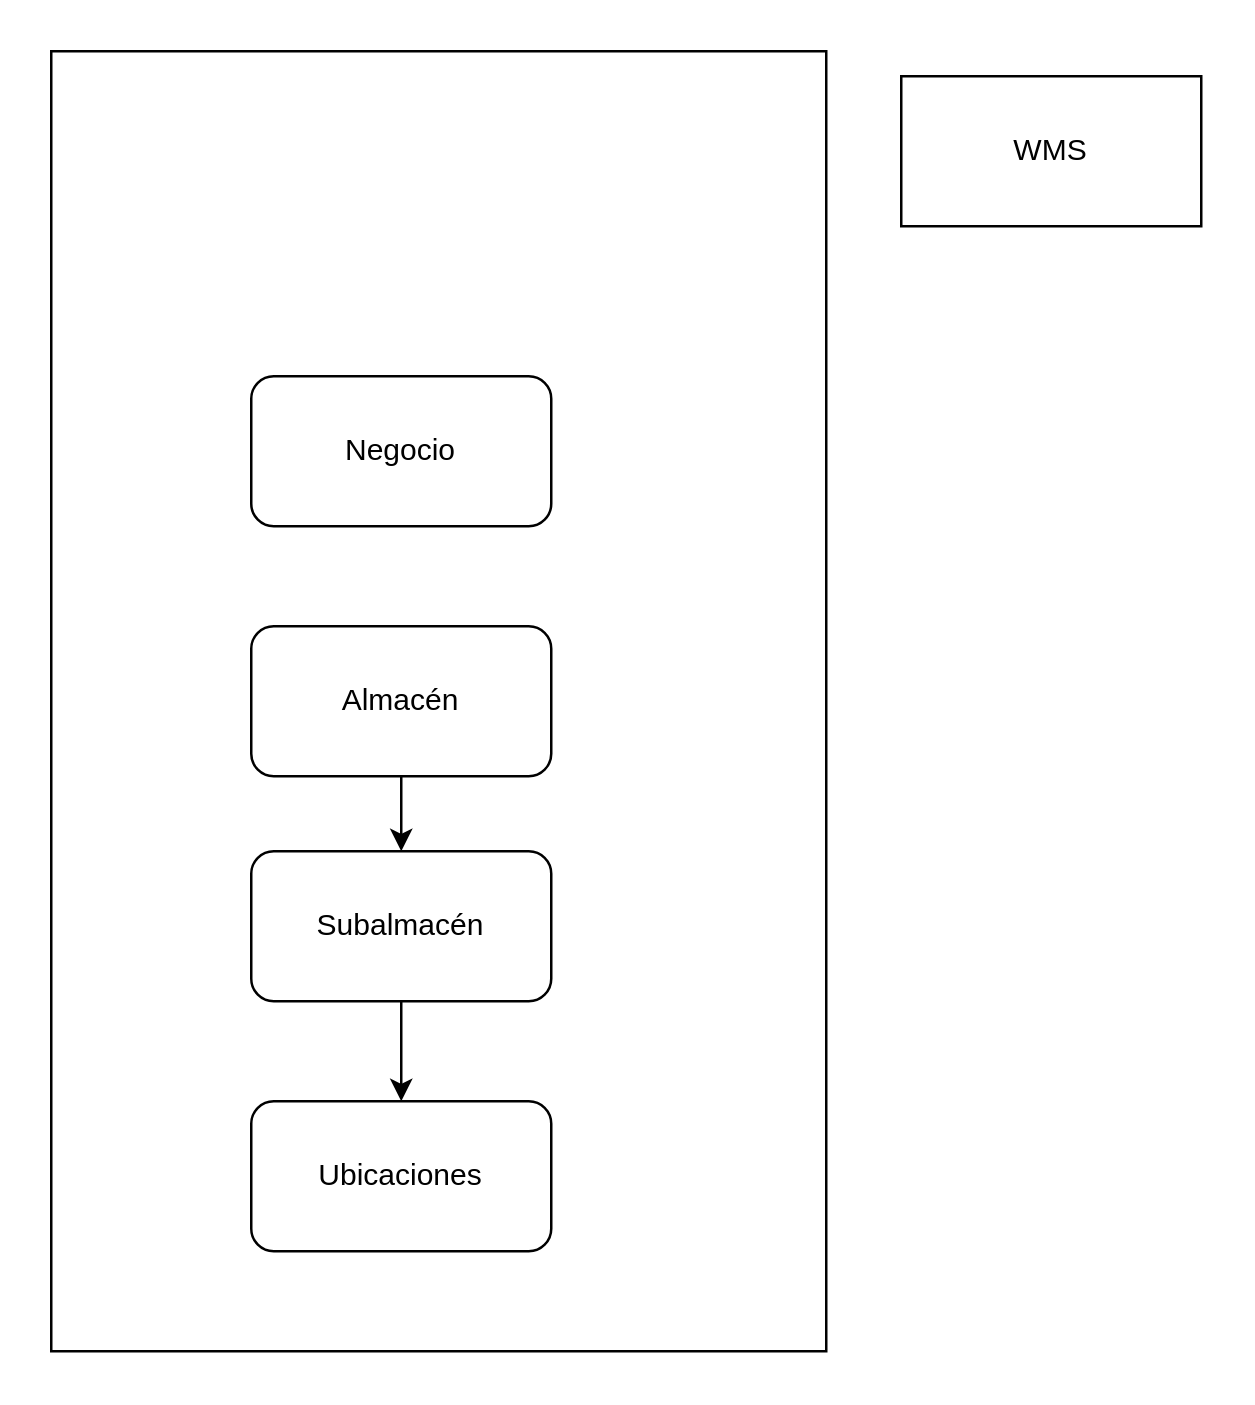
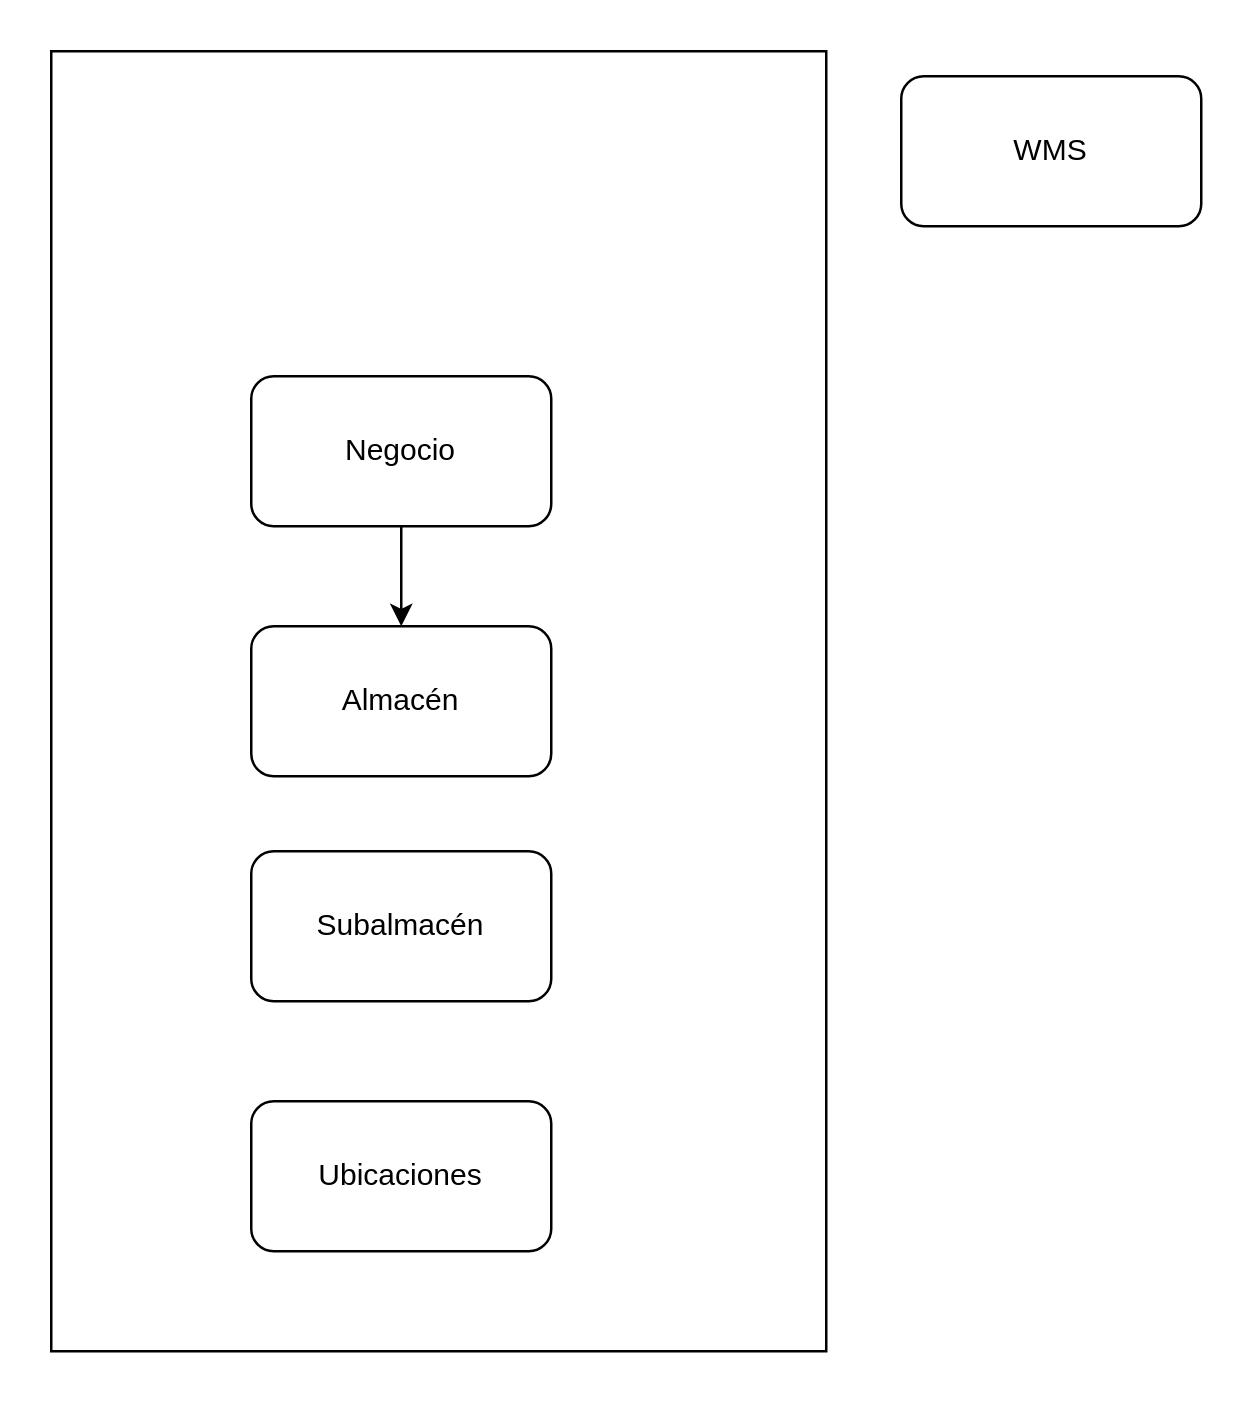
  <mxCell id="0" />
  <mxCell id="1" parent="0" />
  <mxCell id="2" value="" style="rounded=0;whiteSpace=wrap;html=1;" vertex="1" parent="1"><mxGeometry x="20" y="20" width="310" height="520" as="geometry" /></mxCell>
+ <mxCell id="3" value="" style="edgeStyle=orthogonalEdgeStyle;rounded=0;orthogonalLoop=1;jettySize=auto;html=1;" edge="1" parent="1" source="4" target="6"><mxGeometry relative="1" as="geometry" /></mxCell>
  <mxCell id="4" value="Negocio" style="rounded=1;whiteSpace=wrap;html=1;" vertex="1" parent="1"><mxGeometry x="100" y="150" width="120" height="60" as="geometry" /></mxCell>
- <mxCell id="5" value="" style="edgeStyle=orthogonalEdgeStyle;rounded=0;orthogonalLoop=1;jettySize=auto;html=1;" edge="1" parent="1" source="6" target="8"><mxGeometry relative="1" as="geometry" /></mxCell>
  <mxCell id="6" value="Almacén" style="rounded=1;whiteSpace=wrap;html=1;" vertex="1" parent="1"><mxGeometry x="100" y="250" width="120" height="60" as="geometry" /></mxCell>
- <mxCell id="7" value="" style="edgeStyle=orthogonalEdgeStyle;rounded=0;orthogonalLoop=1;jettySize=auto;html=1;" edge="1" parent="1" source="8" target="9"><mxGeometry relative="1" as="geometry" /></mxCell>
  <mxCell id="8" value="Subalmacén" style="rounded=1;whiteSpace=wrap;html=1;" vertex="1" parent="1"><mxGeometry x="100" y="340" width="120" height="60" as="geometry" /></mxCell>
  <mxCell id="9" value="Ubicaciones" style="rounded=1;whiteSpace=wrap;html=1;" vertex="1" parent="1"><mxGeometry x="100" y="440" width="120" height="60" as="geometry" /></mxCell>
- <mxCell id="10" value="WMS" style="rounded=0;whiteSpace=wrap;html=1;" vertex="1" parent="1"><mxGeometry x="360" y="30" width="120" height="60" as="geometry" /></mxCell>
+ <mxCell id="10" value="WMS" style="whiteSpace=wrap;html=1;rounded=1;" vertex="1" parent="1"><mxGeometry x="360" y="30" width="120" height="60" as="geometry" /></mxCell>
